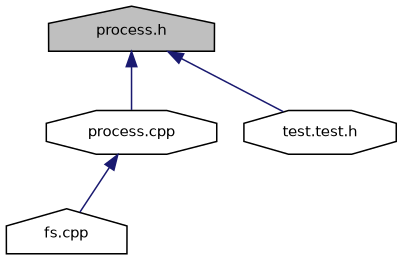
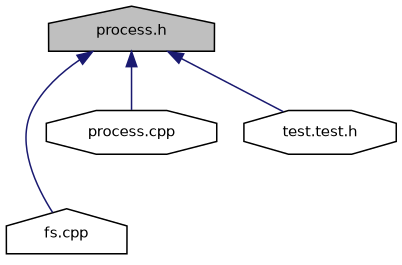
  digraph {
    node [color=black fillcolor=white fontname=Helvetica fontsize=10 shape=house style=filled]
    edge [color=midnightblue dir=back fontname=Helvetica fontsize=10 labelfontname=Helvetica labelfontsize=10 style=solid]
    n1 [fillcolor=grey75 fontcolor=black height=0.2 label="process.h" width=0.4]
    n2 [height=0.2 label="fs.cpp" width=0.4]
    n3 [height=0.2 label="process.cpp" shape=octagon width=0.4]
    n4 [height=0.2 label="test.test.h" shape=octagon width=0.4]
-   n3 -> n2
+   n1 -> n2
    n1 -> n3
    n1 -> n4
  }
